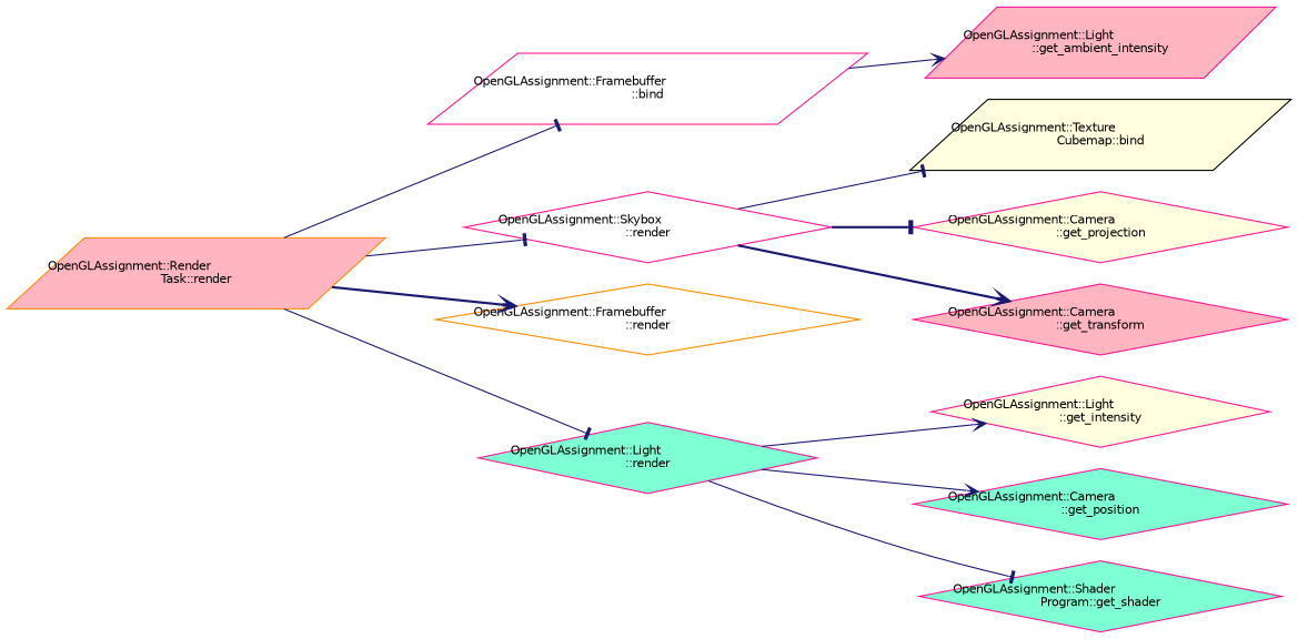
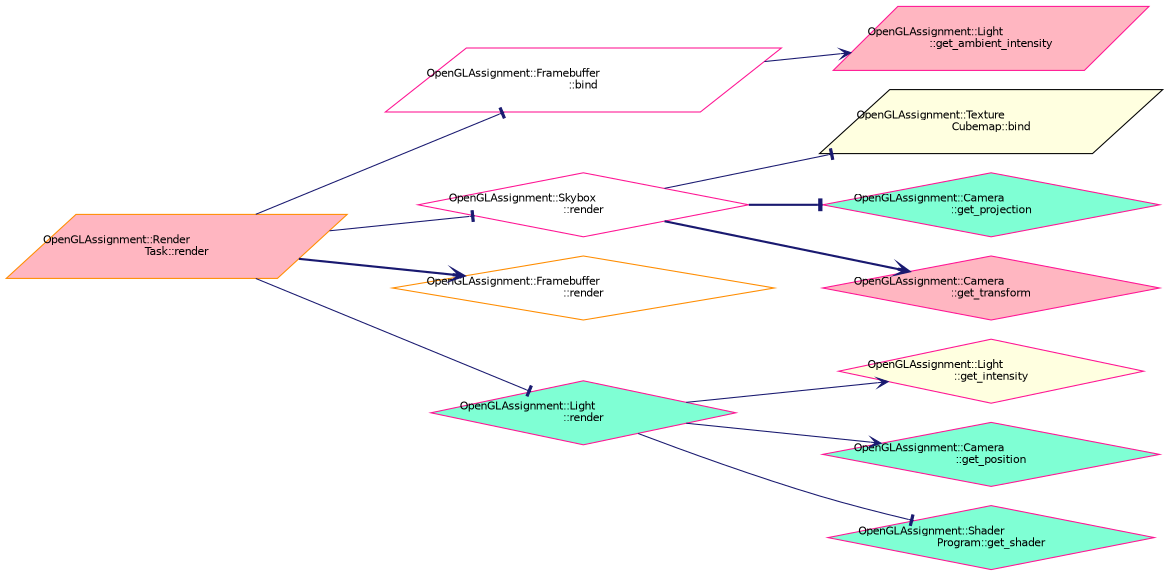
  digraph {
    rankdir=LR
    node [color=deeppink fillcolor=lightpink fontname=Helvetica fontsize=10 shape=diamond style=filled]
    edge [arrowhead=tee color=midnightblue fontname=Helvetica fontsize=10 labelfontname=Helvetica labelfontsize=10 style=solid]
    n1 [color=darkorange fontcolor=black height=0.2 label="OpenGLAssignment::Render\lTask::render" shape=parallelogram width=0.4]
    n2 [fillcolor=white height=0.2 label="OpenGLAssignment::Framebuffer\l::bind" shape=parallelogram width=0.4]
    n3 [fillcolor=white height=0.2 label="OpenGLAssignment::Skybox\l::render" width=0.4]
    n4 [color=darkorange fillcolor=white height=0.2 label="OpenGLAssignment::Framebuffer\l::render" width=0.4]
    n5 [fillcolor=aquamarine height=0.2 label="OpenGLAssignment::Light\l::render" width=0.4]
    n6 [height=0.2 label="OpenGLAssignment::Light\l::get_ambient_intensity" shape=parallelogram width=0.4]
    n7 [color=black fillcolor=lightyellow height=0.2 label="OpenGLAssignment::Texture\lCubemap::bind" shape=parallelogram width=0.4]
-   n8 [fillcolor=lightyellow height=0.2 label="OpenGLAssignment::Camera\l::get_projection" width=0.4]
+   n8 [fillcolor=aquamarine height=0.2 label="OpenGLAssignment::Camera\l::get_projection" width=0.4]
    n9 [height=0.2 label="OpenGLAssignment::Camera\l::get_transform" width=0.4]
    n10 [fillcolor=lightyellow height=0.2 label="OpenGLAssignment::Light\l::get_intensity" width=0.4]
    n11 [fillcolor=aquamarine height=0.2 label="OpenGLAssignment::Camera\l::get_position" width=0.4]
    n12 [fillcolor=aquamarine height=0.2 label="OpenGLAssignment::Shader\lProgram::get_shader" width=0.4]
    n1 -> n2
    n1 -> n3
    n1 -> n4 [arrowhead=vee style=bold]
    n1 -> n5
    n2 -> n6 [arrowhead=vee]
    n3 -> n7
    n3 -> n8 [style=bold]
    n3 -> n9 [arrowhead=vee style=bold]
    n5 -> n10 [arrowhead=vee]
    n5 -> n11 [arrowhead=vee]
    n5 -> n12
  }
